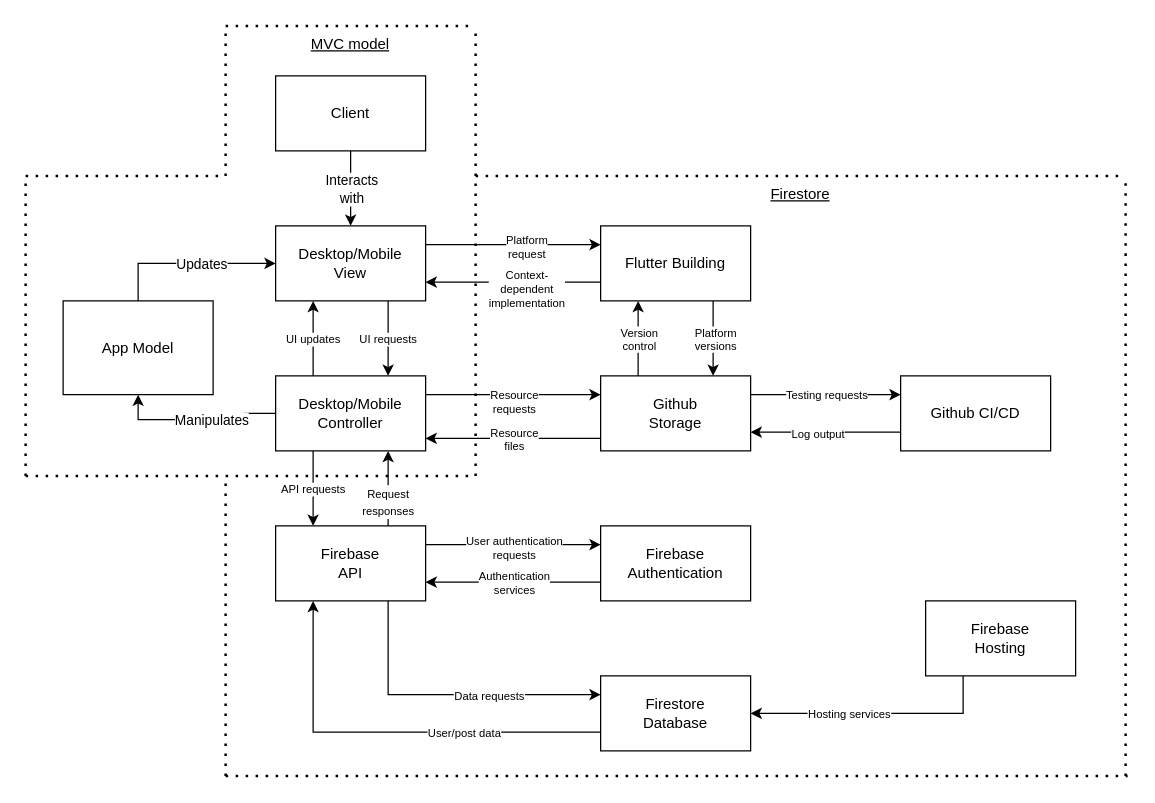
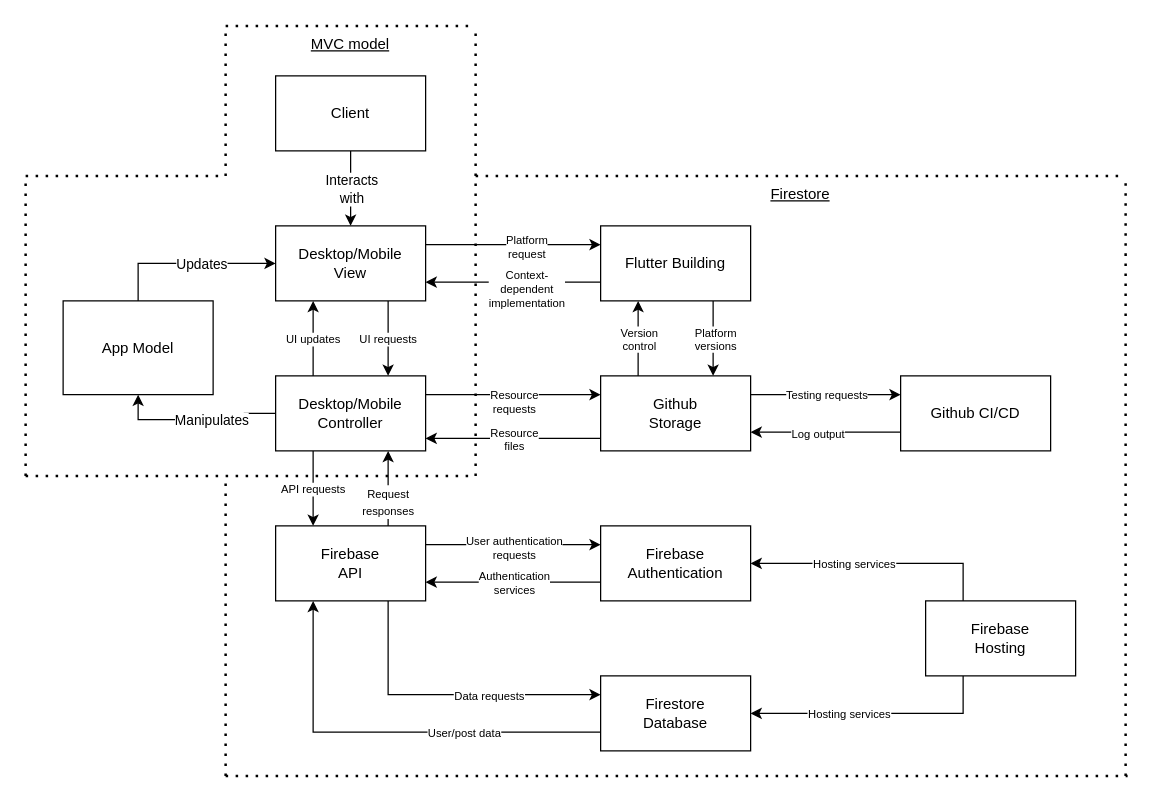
  <mxCell id="0" />
  <mxCell id="1" parent="0" />
  <mxCell id="2" style="edgeStyle=orthogonalEdgeStyle;rounded=0;orthogonalLoop=1;jettySize=auto;html=1;exitX=0;exitY=0.75;exitDx=0;exitDy=0;entryX=0.25;entryY=1;entryDx=0;entryDy=0;" edge="1" parent="1" source="4" target="33"><mxGeometry relative="1" as="geometry" /></mxCell>
  <mxCell id="3" value="User/post data" style="edgeLabel;html=1;align=center;verticalAlign=middle;resizable=0;points=[];fontSize=9;" vertex="1" connectable="0" parent="2"><mxGeometry x="-0.159" relative="1" as="geometry"><mxPoint x="31" as="offset" /></mxGeometry></mxCell>
  <mxCell id="4" value="Firestore&lt;br&gt;Database" style="rounded=0;whiteSpace=wrap;html=1;" vertex="1" parent="1"><mxGeometry x="480" y="540" width="120" height="60" as="geometry" /></mxCell>
  <mxCell id="5" style="edgeStyle=orthogonalEdgeStyle;rounded=0;orthogonalLoop=1;jettySize=auto;html=1;exitX=0;exitY=0.75;exitDx=0;exitDy=0;entryX=1;entryY=0.75;entryDx=0;entryDy=0;" edge="1" parent="1" source="7" target="33"><mxGeometry relative="1" as="geometry" /></mxCell>
  <mxCell id="6" value="Authentication&lt;br style=&quot;font-size: 9px;&quot;&gt;services" style="edgeLabel;html=1;align=center;verticalAlign=middle;resizable=0;points=[];fontSize=9;" vertex="1" connectable="0" parent="5"><mxGeometry x="-0.162" relative="1" as="geometry"><mxPoint x="-11" as="offset" /></mxGeometry></mxCell>
  <mxCell id="7" value="Firebase&lt;br&gt;Authentication" style="rounded=0;whiteSpace=wrap;html=1;" vertex="1" parent="1"><mxGeometry x="480" y="420" width="120" height="60" as="geometry" /></mxCell>
+ <mxCell id="8" style="edgeStyle=orthogonalEdgeStyle;rounded=0;orthogonalLoop=1;jettySize=auto;html=1;exitX=0.25;exitY=0;exitDx=0;exitDy=0;entryX=1;entryY=0.5;entryDx=0;entryDy=0;" edge="1" parent="1" source="12" target="7"><mxGeometry relative="1" as="geometry" /></mxCell>
+ <mxCell id="9" value="Hosting services" style="edgeLabel;html=1;align=center;verticalAlign=middle;resizable=0;points=[];fontSize=9;" vertex="1" connectable="0" parent="8"><mxGeometry x="0.182" y="-2" relative="1" as="geometry"><mxPoint y="2" as="offset" /></mxGeometry></mxCell>
  <mxCell id="10" style="edgeStyle=orthogonalEdgeStyle;rounded=0;orthogonalLoop=1;jettySize=auto;html=1;exitX=0.25;exitY=1;exitDx=0;exitDy=0;entryX=1;entryY=0.5;entryDx=0;entryDy=0;" edge="1" parent="1" source="12" target="4"><mxGeometry relative="1" as="geometry" /></mxCell>
  <mxCell id="11" value="Hosting services" style="edgeLabel;html=1;align=center;verticalAlign=middle;resizable=0;points=[];fontSize=9;" vertex="1" connectable="0" parent="10"><mxGeometry x="0.217" y="-4" relative="1" as="geometry"><mxPoint y="4" as="offset" /></mxGeometry></mxCell>
  <mxCell id="12" value="Firebase&lt;br&gt;Hosting" style="rounded=0;whiteSpace=wrap;html=1;" vertex="1" parent="1"><mxGeometry x="740" y="480" width="120" height="60" as="geometry" /></mxCell>
  <mxCell id="13" style="edgeStyle=orthogonalEdgeStyle;rounded=0;orthogonalLoop=1;jettySize=auto;html=1;exitX=1;exitY=0.25;exitDx=0;exitDy=0;entryX=0;entryY=0.25;entryDx=0;entryDy=0;" edge="1" parent="1" source="26" target="40"><mxGeometry relative="1" as="geometry" /></mxCell>
  <mxCell id="14" value="Resource&lt;br&gt;requests" style="edgeLabel;html=1;align=center;verticalAlign=middle;resizable=0;points=[];fontSize=9;" vertex="1" connectable="0" parent="13"><mxGeometry x="0.222" y="2" relative="1" as="geometry"><mxPoint x="-16" y="7" as="offset" /></mxGeometry></mxCell>
  <mxCell id="15" style="edgeStyle=orthogonalEdgeStyle;rounded=0;orthogonalLoop=1;jettySize=auto;html=1;exitX=0.75;exitY=1;exitDx=0;exitDy=0;entryX=0.75;entryY=0;entryDx=0;entryDy=0;" edge="1" parent="1" source="19" target="26"><mxGeometry relative="1" as="geometry" /></mxCell>
  <mxCell id="16" value="UI requests" style="edgeLabel;html=1;align=center;verticalAlign=middle;resizable=0;points=[];fontSize=9;" vertex="1" connectable="0" parent="15"><mxGeometry x="-0.225" y="-1" relative="1" as="geometry"><mxPoint y="7" as="offset" /></mxGeometry></mxCell>
  <mxCell id="17" style="edgeStyle=orthogonalEdgeStyle;rounded=0;orthogonalLoop=1;jettySize=auto;html=1;exitX=1;exitY=0.25;exitDx=0;exitDy=0;entryX=0;entryY=0.25;entryDx=0;entryDy=0;" edge="1" parent="1" source="19" target="48"><mxGeometry relative="1" as="geometry" /></mxCell>
  <mxCell id="18" value="Platform&lt;br&gt;request" style="edgeLabel;html=1;align=center;verticalAlign=middle;resizable=0;points=[];fontSize=9;" vertex="1" connectable="0" parent="17"><mxGeometry x="-0.004" y="-1" relative="1" as="geometry"><mxPoint x="10" as="offset" /></mxGeometry></mxCell>
  <mxCell id="19" value="Desktop/Mobile&lt;br&gt;View" style="rounded=0;whiteSpace=wrap;html=1;" vertex="1" parent="1"><mxGeometry x="220" y="180" width="120" height="60" as="geometry" /></mxCell>
  <mxCell id="20" style="edgeStyle=orthogonalEdgeStyle;rounded=0;orthogonalLoop=1;jettySize=auto;html=1;exitX=0.25;exitY=0;exitDx=0;exitDy=0;entryX=0.25;entryY=1;entryDx=0;entryDy=0;" edge="1" parent="1" source="26" target="19"><mxGeometry relative="1" as="geometry" /></mxCell>
  <mxCell id="21" value="&lt;font style=&quot;font-size: 9px;&quot;&gt;UI updates&lt;/font&gt;" style="edgeLabel;html=1;align=center;verticalAlign=middle;resizable=0;points=[];fontSize=9;" vertex="1" connectable="0" parent="20"><mxGeometry x="0.035" y="1" relative="1" as="geometry"><mxPoint y="1" as="offset" /></mxGeometry></mxCell>
  <mxCell id="22" style="edgeStyle=orthogonalEdgeStyle;rounded=0;orthogonalLoop=1;jettySize=auto;html=1;exitX=0.25;exitY=1;exitDx=0;exitDy=0;entryX=0.25;entryY=0;entryDx=0;entryDy=0;" edge="1" parent="1" source="26" target="33"><mxGeometry relative="1" as="geometry" /></mxCell>
  <mxCell id="23" value="API requests" style="edgeLabel;html=1;align=center;verticalAlign=middle;resizable=0;points=[];fontSize=9;" vertex="1" connectable="0" parent="22"><mxGeometry x="-0.124" y="-1" relative="1" as="geometry"><mxPoint y="4" as="offset" /></mxGeometry></mxCell>
  <mxCell id="24" style="edgeStyle=orthogonalEdgeStyle;rounded=0;orthogonalLoop=1;jettySize=auto;html=1;exitX=0;exitY=0.5;exitDx=0;exitDy=0;entryX=0.5;entryY=1;entryDx=0;entryDy=0;" edge="1" parent="1" source="26" target="54"><mxGeometry relative="1" as="geometry" /></mxCell>
  <mxCell id="25" value="Manipulates" style="edgeLabel;html=1;align=center;verticalAlign=middle;resizable=0;points=[];" vertex="1" connectable="0" parent="24"><mxGeometry x="0.069" y="-1" relative="1" as="geometry"><mxPoint x="15" y="1" as="offset" /></mxGeometry></mxCell>
  <mxCell id="26" value="Desktop/Mobile Controller" style="rounded=0;whiteSpace=wrap;html=1;" vertex="1" parent="1"><mxGeometry x="220" y="300" width="120" height="60" as="geometry" /></mxCell>
  <mxCell id="27" style="edgeStyle=orthogonalEdgeStyle;rounded=0;orthogonalLoop=1;jettySize=auto;html=1;exitX=0.75;exitY=0;exitDx=0;exitDy=0;entryX=0.75;entryY=1;entryDx=0;entryDy=0;" edge="1" parent="1" source="33" target="26"><mxGeometry relative="1" as="geometry" /></mxCell>
  <mxCell id="28" value="&lt;font style=&quot;font-size: 9px;&quot;&gt;Request&lt;br&gt;responses&lt;/font&gt;" style="edgeLabel;html=1;align=center;verticalAlign=middle;resizable=0;points=[];" vertex="1" connectable="0" parent="27"><mxGeometry x="-0.13" y="1" relative="1" as="geometry"><mxPoint y="6" as="offset" /></mxGeometry></mxCell>
  <mxCell id="29" style="edgeStyle=orthogonalEdgeStyle;rounded=0;orthogonalLoop=1;jettySize=auto;html=1;exitX=1;exitY=0.25;exitDx=0;exitDy=0;entryX=0;entryY=0.25;entryDx=0;entryDy=0;" edge="1" parent="1" source="33" target="7"><mxGeometry relative="1" as="geometry" /></mxCell>
  <mxCell id="30" value="User authentication &lt;br style=&quot;font-size: 9px;&quot;&gt;requests" style="edgeLabel;html=1;align=center;verticalAlign=middle;resizable=0;points=[];fontSize=9;" vertex="1" connectable="0" parent="29"><mxGeometry x="0.228" y="-2" relative="1" as="geometry"><mxPoint x="-16" as="offset" /></mxGeometry></mxCell>
  <mxCell id="31" style="edgeStyle=orthogonalEdgeStyle;rounded=0;orthogonalLoop=1;jettySize=auto;html=1;exitX=0.75;exitY=1;exitDx=0;exitDy=0;entryX=0;entryY=0.25;entryDx=0;entryDy=0;" edge="1" parent="1" source="33" target="4"><mxGeometry relative="1" as="geometry" /></mxCell>
  <mxCell id="32" value="Data requests" style="edgeLabel;html=1;align=center;verticalAlign=middle;resizable=0;points=[];fontSize=9;" vertex="1" connectable="0" parent="31"><mxGeometry x="-0.006" y="-1" relative="1" as="geometry"><mxPoint x="33" as="offset" /></mxGeometry></mxCell>
  <mxCell id="33" value="Firebase&lt;br&gt;API" style="rounded=0;whiteSpace=wrap;html=1;" vertex="1" parent="1"><mxGeometry x="220" y="420" width="120" height="60" as="geometry" /></mxCell>
  <mxCell id="34" style="edgeStyle=orthogonalEdgeStyle;rounded=0;orthogonalLoop=1;jettySize=auto;html=1;exitX=0;exitY=0.75;exitDx=0;exitDy=0;entryX=1;entryY=0.75;entryDx=0;entryDy=0;" edge="1" parent="1"><mxGeometry relative="1" as="geometry"><mxPoint x="480" y="350" as="sourcePoint" /><mxPoint x="340" y="350" as="targetPoint" /><Array as="points"><mxPoint x="460" y="350" /><mxPoint x="460" y="350" /></Array></mxGeometry></mxCell>
  <mxCell id="35" value="Resource&lt;br&gt;files" style="edgeLabel;html=1;align=center;verticalAlign=middle;resizable=0;points=[];fontSize=9;" vertex="1" connectable="0" parent="34"><mxGeometry x="0.222" y="-1" relative="1" as="geometry"><mxPoint x="16" y="1" as="offset" /></mxGeometry></mxCell>
  <mxCell id="36" style="edgeStyle=orthogonalEdgeStyle;rounded=0;orthogonalLoop=1;jettySize=auto;html=1;exitX=1;exitY=0.25;exitDx=0;exitDy=0;entryX=0;entryY=0.25;entryDx=0;entryDy=0;" edge="1" parent="1" source="40" target="43"><mxGeometry relative="1" as="geometry" /></mxCell>
  <mxCell id="37" value="Testing requests" style="edgeLabel;html=1;align=center;verticalAlign=middle;resizable=0;points=[];fontSize=9;" vertex="1" connectable="0" parent="36"><mxGeometry x="-0.006" relative="1" as="geometry"><mxPoint as="offset" /></mxGeometry></mxCell>
  <mxCell id="38" style="edgeStyle=orthogonalEdgeStyle;rounded=0;orthogonalLoop=1;jettySize=auto;html=1;exitX=0.25;exitY=0;exitDx=0;exitDy=0;entryX=0.25;entryY=1;entryDx=0;entryDy=0;" edge="1" parent="1" source="40" target="48"><mxGeometry relative="1" as="geometry" /></mxCell>
  <mxCell id="39" value="Version&lt;br style=&quot;font-size: 9px;&quot;&gt;control" style="edgeLabel;html=1;align=center;verticalAlign=middle;resizable=0;points=[];fontSize=9;" vertex="1" connectable="0" parent="38"><mxGeometry x="0.156" relative="1" as="geometry"><mxPoint y="5" as="offset" /></mxGeometry></mxCell>
  <mxCell id="40" value="Github&lt;br&gt;Storage" style="rounded=0;whiteSpace=wrap;html=1;" vertex="1" parent="1"><mxGeometry x="480" y="300" width="120" height="60" as="geometry" /></mxCell>
  <mxCell id="41" style="edgeStyle=orthogonalEdgeStyle;rounded=0;orthogonalLoop=1;jettySize=auto;html=1;exitX=0;exitY=0.75;exitDx=0;exitDy=0;entryX=1;entryY=0.75;entryDx=0;entryDy=0;" edge="1" parent="1" source="43" target="40"><mxGeometry relative="1" as="geometry" /></mxCell>
  <mxCell id="42" value="Log output" style="edgeLabel;html=1;align=center;verticalAlign=middle;resizable=0;points=[];fontSize=9;" vertex="1" connectable="0" parent="41"><mxGeometry x="0.109" y="1" relative="1" as="geometry"><mxPoint as="offset" /></mxGeometry></mxCell>
  <mxCell id="43" value="Github CI/CD" style="rounded=0;whiteSpace=wrap;html=1;" vertex="1" parent="1"><mxGeometry x="720" y="300" width="120" height="60" as="geometry" /></mxCell>
  <mxCell id="44" style="edgeStyle=orthogonalEdgeStyle;rounded=0;orthogonalLoop=1;jettySize=auto;html=1;exitX=0;exitY=0.75;exitDx=0;exitDy=0;entryX=1;entryY=0.75;entryDx=0;entryDy=0;" edge="1" parent="1" source="48" target="19"><mxGeometry relative="1" as="geometry" /></mxCell>
  <mxCell id="45" value="Context-&lt;br&gt;dependent&lt;br style=&quot;font-size: 9px;&quot;&gt;implementation" style="edgeLabel;html=1;align=center;verticalAlign=middle;resizable=0;points=[];fontSize=9;" vertex="1" connectable="0" parent="44"><mxGeometry x="0.184" y="1" relative="1" as="geometry"><mxPoint x="23" y="4" as="offset" /></mxGeometry></mxCell>
  <mxCell id="46" style="edgeStyle=orthogonalEdgeStyle;rounded=0;orthogonalLoop=1;jettySize=auto;html=1;exitX=0.75;exitY=1;exitDx=0;exitDy=0;entryX=0.75;entryY=0;entryDx=0;entryDy=0;" edge="1" parent="1" source="48" target="40"><mxGeometry relative="1" as="geometry" /></mxCell>
  <mxCell id="47" value="Platform&lt;br style=&quot;font-size: 9px;&quot;&gt;versions" style="edgeLabel;html=1;align=center;verticalAlign=middle;resizable=0;points=[];fontSize=9;" vertex="1" connectable="0" parent="46"><mxGeometry x="-0.14" y="1" relative="1" as="geometry"><mxPoint y="4" as="offset" /></mxGeometry></mxCell>
  <mxCell id="48" value="Flutter Building" style="rounded=0;whiteSpace=wrap;html=1;" vertex="1" parent="1"><mxGeometry x="480" y="180" width="120" height="60" as="geometry" /></mxCell>
  <mxCell id="49" style="edgeStyle=orthogonalEdgeStyle;rounded=0;orthogonalLoop=1;jettySize=auto;html=1;exitX=0.5;exitY=1;exitDx=0;exitDy=0;entryX=0.5;entryY=0;entryDx=0;entryDy=0;" edge="1" parent="1" source="51" target="19"><mxGeometry relative="1" as="geometry" /></mxCell>
  <mxCell id="50" value="Interacts&lt;br&gt;with" style="edgeLabel;html=1;align=center;verticalAlign=middle;resizable=0;points=[];" vertex="1" connectable="0" parent="49"><mxGeometry x="-0.089" y="1" relative="1" as="geometry"><mxPoint x="-1" y="3" as="offset" /></mxGeometry></mxCell>
  <mxCell id="51" value="Client" style="rounded=0;whiteSpace=wrap;html=1;" vertex="1" parent="1"><mxGeometry x="220" y="60" width="120" height="60" as="geometry" /></mxCell>
  <mxCell id="52" style="edgeStyle=orthogonalEdgeStyle;rounded=0;orthogonalLoop=1;jettySize=auto;html=1;exitX=0.5;exitY=0;exitDx=0;exitDy=0;entryX=0;entryY=0.5;entryDx=0;entryDy=0;" edge="1" parent="1" source="54" target="19"><mxGeometry relative="1" as="geometry" /></mxCell>
  <mxCell id="53" value="Updates" style="edgeLabel;html=1;align=center;verticalAlign=middle;resizable=0;points=[];" vertex="1" connectable="0" parent="52"><mxGeometry x="-0.129" y="-1" relative="1" as="geometry"><mxPoint x="19" y="-1" as="offset" /></mxGeometry></mxCell>
  <mxCell id="54" value="App Model" style="rounded=0;whiteSpace=wrap;html=1;" vertex="1" parent="1"><mxGeometry x="50" y="240" width="120" height="75" as="geometry" /></mxCell>
  <mxCell id="55" value="" style="endArrow=none;dashed=1;html=1;dashPattern=1 3;strokeWidth=2;rounded=0;" edge="1" parent="1"><mxGeometry width="50" height="50" relative="1" as="geometry"><mxPoint x="180" as="sourcePoint" y="20" /><mxPoint as="targetPoint" x="380" y="20" /></mxGeometry></mxCell>
  <mxCell id="56" value="" style="endArrow=none;dashed=1;html=1;dashPattern=1 3;strokeWidth=2;rounded=0;" edge="1" parent="1"><mxGeometry width="50" height="50" relative="1" as="geometry"><mxPoint y="380" as="sourcePoint" x="380" /><mxPoint as="targetPoint" x="380" y="20" /></mxGeometry></mxCell>
  <mxCell id="57" value="" style="endArrow=none;dashed=1;html=1;dashPattern=1 3;strokeWidth=2;rounded=0;" edge="1" parent="1"><mxGeometry width="50" height="50" relative="1" as="geometry"><mxPoint x="20" y="380" as="sourcePoint" /><mxPoint y="380" as="targetPoint" x="380" /></mxGeometry></mxCell>
  <mxCell id="58" value="" style="endArrow=none;dashed=1;html=1;dashPattern=1 3;strokeWidth=2;rounded=0;" edge="1" parent="1"><mxGeometry width="50" height="50" relative="1" as="geometry"><mxPoint x="20" y="380" as="sourcePoint" /><mxPoint x="20" y="140" as="targetPoint" /></mxGeometry></mxCell>
  <mxCell id="59" value="" style="endArrow=none;dashed=1;html=1;dashPattern=1 3;strokeWidth=2;rounded=0;" edge="1" parent="1"><mxGeometry width="50" height="50" relative="1" as="geometry"><mxPoint x="180" y="140" as="sourcePoint" /><mxPoint x="180" as="targetPoint" y="20" /></mxGeometry></mxCell>
  <mxCell id="60" value="" style="endArrow=none;dashed=1;html=1;dashPattern=1 3;strokeWidth=2;rounded=0;" edge="1" parent="1"><mxGeometry width="50" height="50" relative="1" as="geometry"><mxPoint x="20" y="140" as="sourcePoint" /><mxPoint x="180" y="140" as="targetPoint" /></mxGeometry></mxCell>
  <mxCell id="61" value="MVC model" style="text;html=1;align=center;verticalAlign=middle;whiteSpace=wrap;rounded=0;fontStyle=4" vertex="1" parent="1"><mxGeometry x="180" width="200" height="30" as="geometry" y="20" /></mxCell>
  <mxCell id="62" value="" style="endArrow=none;dashed=1;html=1;dashPattern=1 3;strokeWidth=2;rounded=0;" edge="1" parent="1"><mxGeometry width="50" height="50" relative="1" as="geometry"><mxPoint x="180" y="620" as="sourcePoint" /><mxPoint x="180" y="380" as="targetPoint" /></mxGeometry></mxCell>
  <mxCell id="63" value="" style="endArrow=none;dashed=1;html=1;dashPattern=1 3;strokeWidth=2;rounded=0;" edge="1" parent="1"><mxGeometry width="50" height="50" relative="1" as="geometry"><mxPoint x="180" y="620" as="sourcePoint" /><mxPoint x="901.6" y="620" as="targetPoint" /></mxGeometry></mxCell>
  <mxCell id="64" value="" style="endArrow=none;dashed=1;html=1;dashPattern=1 3;strokeWidth=2;rounded=0;" edge="1" parent="1"><mxGeometry width="50" height="50" relative="1" as="geometry"><mxPoint x="900" y="620" as="sourcePoint" /><mxPoint x="900" y="140" as="targetPoint" /></mxGeometry></mxCell>
  <mxCell id="65" value="Firestore" style="text;html=1;align=center;verticalAlign=middle;whiteSpace=wrap;rounded=0;fontStyle=4" vertex="1" parent="1"><mxGeometry x="540" y="140" width="200" height="30" as="geometry" /></mxCell>
  <mxCell id="66" value="" style="endArrow=none;dashed=1;html=1;dashPattern=1 3;strokeWidth=2;rounded=0;" edge="1" parent="1"><mxGeometry width="50" height="50" relative="1" as="geometry"><mxPoint y="140" as="sourcePoint" x="380" /><mxPoint x="900" y="140" as="targetPoint" /></mxGeometry></mxCell>
